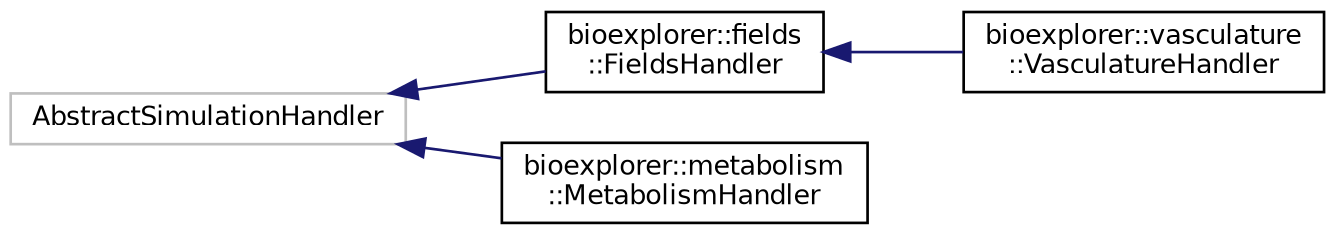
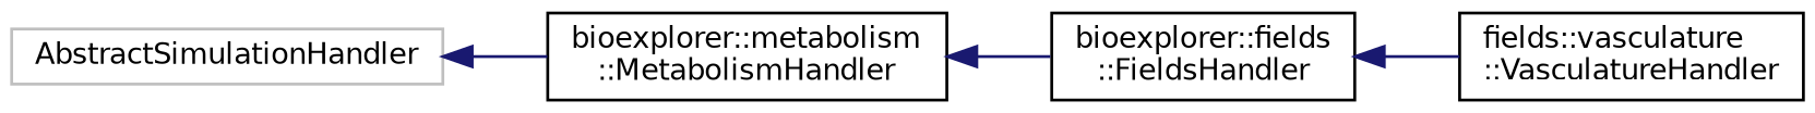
  digraph {
    rankdir=LR
    node [color=black fillcolor=white fontname=Helvetica fontsize=10 shape=record style=filled]
    edge [color=midnightblue dir=back fontname=Helvetica fontsize=10 labelfontname=Helvetica labelfontsize=10 style=solid]
    n1 [color=grey75 height=0.2 label=AbstractSimulationHandler width=0.4]
    n2 [height=0.2 label="bioexplorer::fields\l::FieldsHandler" width=0.4]
    n3 [height=0.2 label="bioexplorer::metabolism\l::MetabolismHandler" width=0.4]
-   n4 [height=0.2 label="bioexplorer::vasculature\l::VasculatureHandler" width=0.4]
-   n1 -> n2
+   n4 [height=0.2 label="fields::vasculature\l::VasculatureHandler" width=0.4]
+   n3 -> n2
    n1 -> n3
    n2 -> n4
  }
